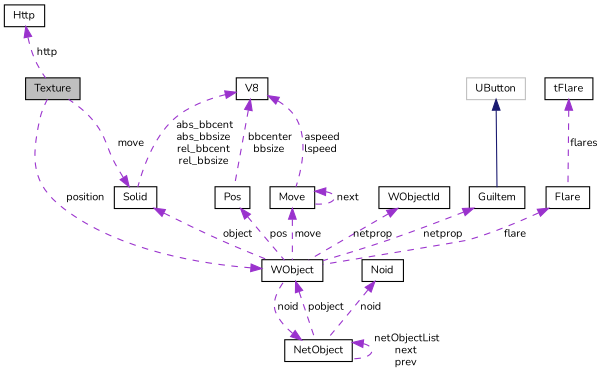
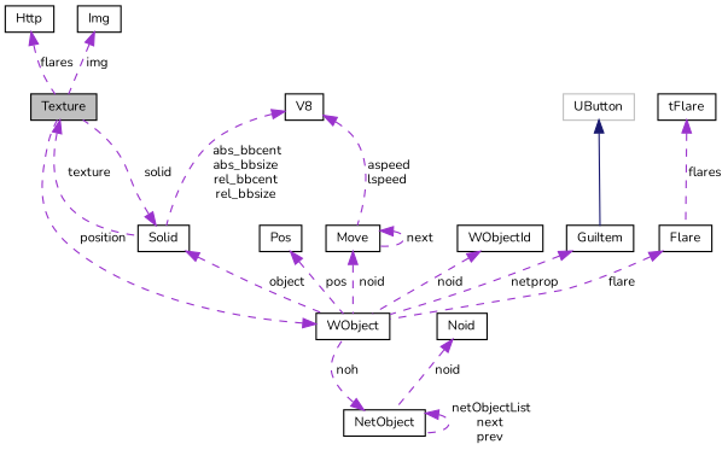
  digraph {
    fontname=Nunito
    node [color=black fontname=Nunito fontsize=10 shape=record]
    edge [color=darkorchid3 dir=back fontname=Nunito fontsize=10 labelfontname=FreeSans labelfontsize=10 style=dashed]
    n1 [fillcolor=grey75 fontcolor=black height=0.2 label=Texture style=filled width=0.4]
    n2 [height=0.2 label=Solid width=0.4]
    n3 [height=0.2 label=WObject width=0.4]
    n4 [height=0.2 label=Http width=0.4]
    n5 [height=0.2 label=NetObject width=0.4]
    n6 [height=0.2 label=V8 width=0.4]
    n7 [height=0.2 label=Move width=0.4]
    n8 [height=0.2 label=Pos width=0.4]
    n9 [height=0.2 label=WObjectId width=0.4]
    n10 [height=0.2 label=Noid width=0.4]
    n11 [height=0.2 label=GuiItem width=0.4]
    n12 [color=grey75 height=0.2 label=UButton width=0.4]
    n13 [height=0.2 label=Flare width=0.4]
    n14 [height=0.2 label=tFlare width=0.4]
-   n2 -> n1 [label=" move"]
+   n15 [height=0.2 label=Img width=0.4]
+   n1 -> n2 [label=" texture"]
+   n2 -> n1 [label=" solid"]
    n2 -> n3 [label=" object"]
    n3 -> n1 [label=" position"]
-   n3 -> n5 [label=" pobject"]
-   n4 -> n1 [label=" http"]
-   n5 -> n3 [label=" noid"]
+   n4 -> n1 [label=" flares"]
+   n5 -> n3 [label=" noh"]
    n5 -> n5 [label=" netObjectList\nnext\nprev"]
    n6 -> n2 [label=" abs_bbcent\nabs_bbsize\nrel_bbcent\nrel_bbsize"]
    n6 -> n7 [label=" aspeed\nlspeed"]
-   n6 -> n8 [label=" bbcenter\nbbsize"]
-   n7 -> n3 [label=" move"]
+   n7 -> n3 [label=" noid"]
    n7 -> n7 [label=" next"]
    n8 -> n3 [label=" pos"]
-   n9 -> n3 [label=" netprop"]
+   n9 -> n3 [label=" noid"]
    n10 -> n5 [label=" noid"]
    n11 -> n3 [label=" netprop"]
    n12 -> n11 [color=midnightblue style=solid]
    n13 -> n3 [label=" flare"]
    n14 -> n13 [label=" flares"]
+   n15 -> n1 [label=" img"]
  }
